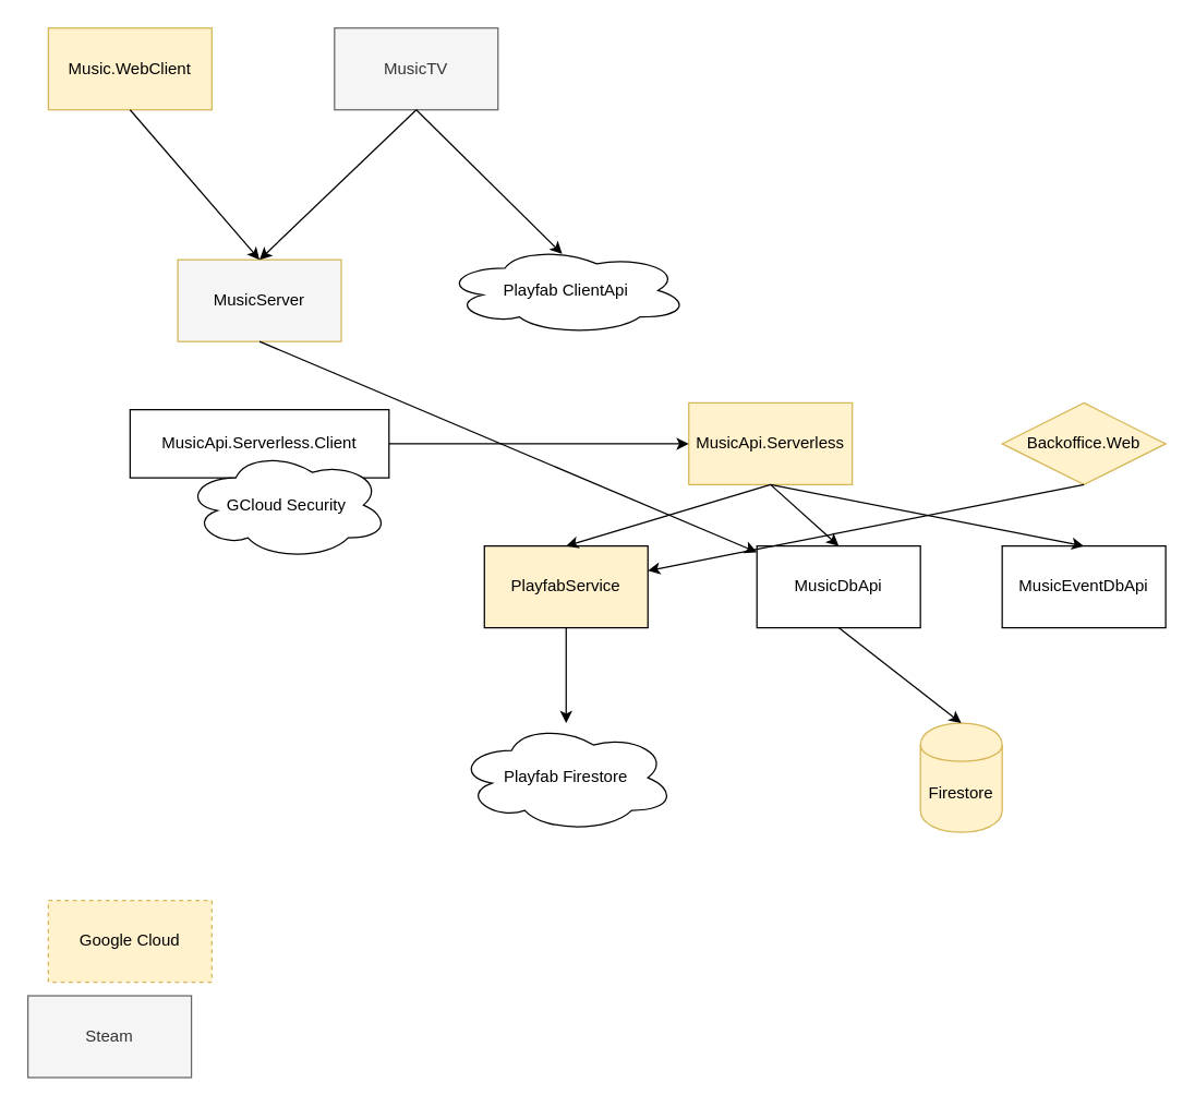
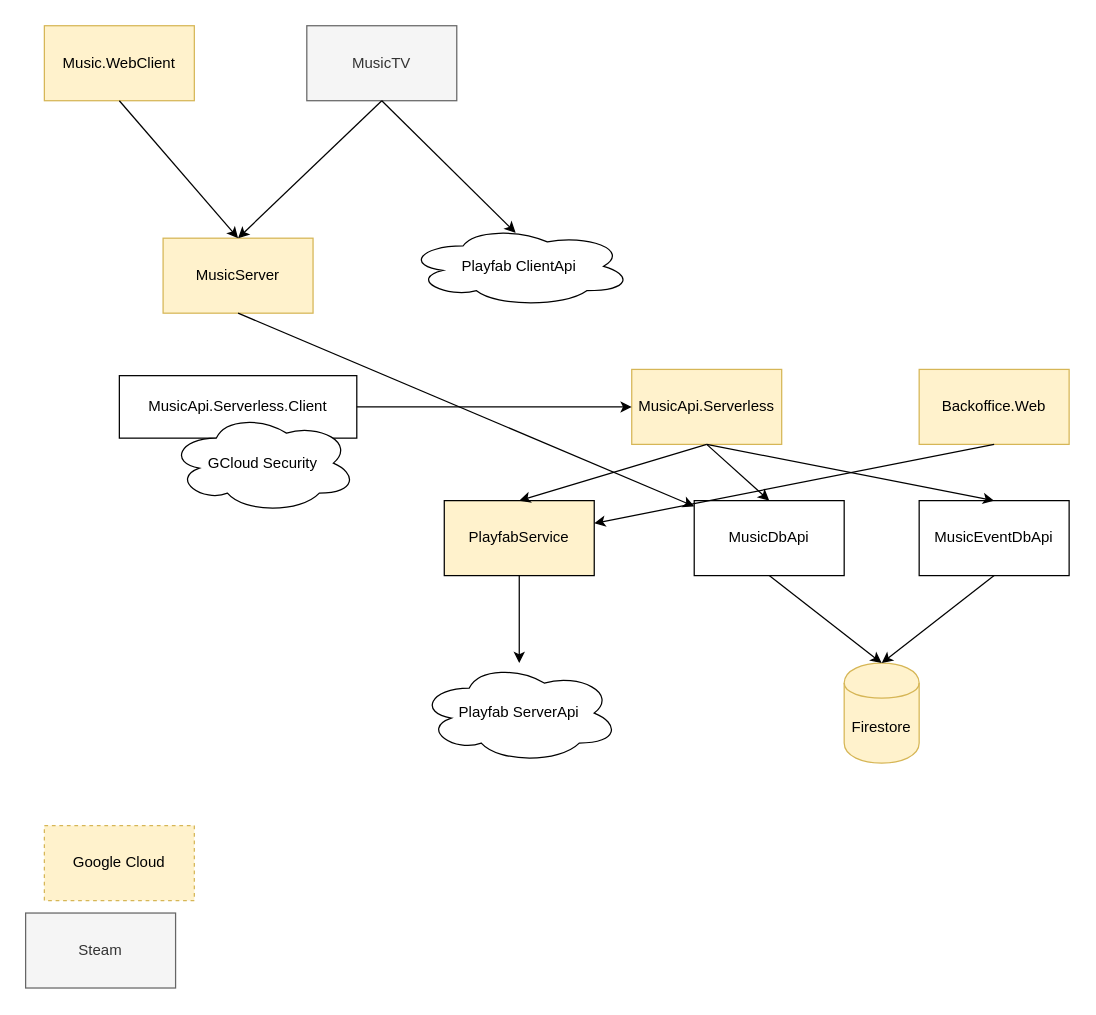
  <mxCell id="0" />
  <mxCell id="1" parent="0" />
- <mxCell id="2" value="MusicServer" style="rounded=0;whiteSpace=wrap;html=1;fillColor=#f5f5f5;strokeColor=#d6b656;" vertex="1" parent="1"><mxGeometry x="130" y="190" width="120" height="60" as="geometry" /></mxCell>
+ <mxCell id="2" value="MusicServer" style="rounded=0;whiteSpace=wrap;html=1;fillColor=#fff2cc;strokeColor=#d6b656;" vertex="1" parent="1"><mxGeometry x="130" y="190" width="120" height="60" as="geometry" /></mxCell>
  <mxCell id="3" value="MusicApi.Serverless" style="rounded=0;whiteSpace=wrap;html=1;fillColor=#fff2cc;strokeColor=#d6b656;" vertex="1" parent="1"><mxGeometry x="505" y="295" width="120" height="60" as="geometry" /></mxCell>
  <mxCell id="4" value="MusicApi.Serverless.Client" style="rounded=0;whiteSpace=wrap;html=1;" vertex="1" parent="1"><mxGeometry x="95" y="300" width="190" height="50" as="geometry" /></mxCell>
  <mxCell id="5" value="" style="endArrow=classic;html=1;exitX=0.5;exitY=1;exitDx=0;exitDy=0;" edge="1" parent="1" source="2" target="7"><mxGeometry width="50" height="50" relative="1" as="geometry"><mxPoint x="295" y="260" as="sourcePoint" /><mxPoint x="345" y="210" as="targetPoint" /></mxGeometry></mxCell>
  <mxCell id="6" value="" style="endArrow=classic;html=1;exitX=1;exitY=0.5;exitDx=0;exitDy=0;entryX=0;entryY=0.5;entryDx=0;entryDy=0;" edge="1" parent="1" source="4" target="3"><mxGeometry width="50" height="50" relative="1" as="geometry"><mxPoint x="345" y="330" as="sourcePoint" /><mxPoint x="395" y="280" as="targetPoint" /></mxGeometry></mxCell>
  <mxCell id="7" value="MusicDbApi" style="rounded=0;whiteSpace=wrap;html=1;" vertex="1" parent="1"><mxGeometry x="555" y="400" width="120" height="60" as="geometry" /></mxCell>
  <mxCell id="8" value="MusicEventDbApi" style="rounded=0;whiteSpace=wrap;html=1;" vertex="1" parent="1"><mxGeometry x="735" y="400" width="120" height="60" as="geometry" /></mxCell>
  <mxCell id="9" value="Firestore" style="shape=cylinder;whiteSpace=wrap;html=1;boundedLbl=1;backgroundOutline=1;fillColor=#fff2cc;strokeColor=#d6b656;" vertex="1" parent="1"><mxGeometry x="675" y="530" width="60" height="80" as="geometry" /></mxCell>
  <mxCell id="10" value="" style="endArrow=classic;html=1;exitX=0.5;exitY=1;exitDx=0;exitDy=0;entryX=0.5;entryY=0;entryDx=0;entryDy=0;" edge="1" parent="1" source="3" target="7"><mxGeometry width="50" height="50" relative="1" as="geometry"><mxPoint x="545" y="360" as="sourcePoint" /><mxPoint x="595" y="310" as="targetPoint" /></mxGeometry></mxCell>
  <mxCell id="11" value="" style="endArrow=classic;html=1;exitX=0.5;exitY=1;exitDx=0;exitDy=0;entryX=0.5;entryY=0;entryDx=0;entryDy=0;" edge="1" parent="1" source="3" target="8"><mxGeometry width="50" height="50" relative="1" as="geometry"><mxPoint x="460" y="360" as="sourcePoint" /><mxPoint x="435" y="420" as="targetPoint" /></mxGeometry></mxCell>
+ <mxCell id="12" value="" style="endArrow=classic;html=1;exitX=0.5;exitY=1;exitDx=0;exitDy=0;entryX=0.5;entryY=0;entryDx=0;entryDy=0;" edge="1" parent="1" source="8" target="9"><mxGeometry width="50" height="50" relative="1" as="geometry"><mxPoint x="645" y="570" as="sourcePoint" /><mxPoint x="695" y="520" as="targetPoint" /></mxGeometry></mxCell>
  <mxCell id="13" value="" style="endArrow=classic;html=1;exitX=0.5;exitY=1;exitDx=0;exitDy=0;entryX=0.5;entryY=0;entryDx=0;entryDy=0;" edge="1" parent="1" source="7" target="9"><mxGeometry width="50" height="50" relative="1" as="geometry"><mxPoint x="395" y="560" as="sourcePoint" /><mxPoint x="445" y="510" as="targetPoint" /></mxGeometry></mxCell>
  <mxCell id="14" value="GCloud Security" style="ellipse;shape=cloud;whiteSpace=wrap;html=1;" vertex="1" parent="1"><mxGeometry x="135" y="330" width="150" height="80" as="geometry" /></mxCell>
  <mxCell id="15" value="PlayfabService" style="rounded=0;whiteSpace=wrap;html=1;fillColor=#fff2cc;" vertex="1" parent="1"><mxGeometry x="355" y="400" width="120" height="60" as="geometry" /></mxCell>
- <mxCell id="16" value="Playfab Firestore" style="ellipse;shape=cloud;whiteSpace=wrap;html=1;" vertex="1" parent="1"><mxGeometry x="335" y="530" width="160" height="80" as="geometry" /></mxCell>
+ <mxCell id="16" value="Playfab ServerApi" style="ellipse;shape=cloud;whiteSpace=wrap;html=1;" vertex="1" parent="1"><mxGeometry x="335" y="530" width="160" height="80" as="geometry" /></mxCell>
  <mxCell id="17" value="" style="endArrow=classic;html=1;exitX=0.5;exitY=1;exitDx=0;exitDy=0;" edge="1" parent="1" source="15" target="16"><mxGeometry width="50" height="50" relative="1" as="geometry"><mxPoint x="775" y="530" as="sourcePoint" /><mxPoint x="825" y="480" as="targetPoint" /></mxGeometry></mxCell>
  <mxCell id="18" value="" style="endArrow=classic;html=1;exitX=0.5;exitY=1;exitDx=0;exitDy=0;entryX=0.5;entryY=0;entryDx=0;entryDy=0;" edge="1" parent="1" source="3" target="15"><mxGeometry width="50" height="50" relative="1" as="geometry"><mxPoint x="675" y="380" as="sourcePoint" /><mxPoint x="725" y="330" as="targetPoint" /></mxGeometry></mxCell>
  <mxCell id="19" value="Music.WebClient" style="rounded=0;whiteSpace=wrap;html=1;fillColor=#fff2cc;strokeColor=#d6b656;" vertex="1" parent="1"><mxGeometry x="35" y="20" width="120" height="60" as="geometry" /></mxCell>
  <mxCell id="20" value="MusicTV" style="rounded=0;whiteSpace=wrap;html=1;fillColor=#f5f5f5;strokeColor=#666666;fontColor=#333333;" vertex="1" parent="1"><mxGeometry x="245" y="20" width="120" height="60" as="geometry" /></mxCell>
  <mxCell id="21" value="" style="endArrow=classic;html=1;exitX=0.5;exitY=1;exitDx=0;exitDy=0;entryX=0.5;entryY=0;entryDx=0;entryDy=0;" edge="1" parent="1" source="19" target="2"><mxGeometry width="50" height="50" relative="1" as="geometry"><mxPoint x="255" y="130" as="sourcePoint" /><mxPoint x="305" y="80" as="targetPoint" /></mxGeometry></mxCell>
  <mxCell id="22" value="" style="endArrow=classic;html=1;exitX=0.5;exitY=1;exitDx=0;exitDy=0;entryX=0.5;entryY=0;entryDx=0;entryDy=0;" edge="1" parent="1" source="20" target="2"><mxGeometry width="50" height="50" relative="1" as="geometry"><mxPoint x="200" y="90" as="sourcePoint" /><mxPoint x="200" y="200" as="targetPoint" /></mxGeometry></mxCell>
  <mxCell id="23" value="Playfab ClientApi" style="ellipse;shape=cloud;whiteSpace=wrap;html=1;" vertex="1" parent="1"><mxGeometry x="325" y="180" width="180" height="65" as="geometry" /></mxCell>
  <mxCell id="24" value="" style="endArrow=classic;html=1;exitX=0.5;exitY=1;exitDx=0;exitDy=0;entryX=0.484;entryY=0.088;entryDx=0;entryDy=0;entryPerimeter=0;" edge="1" parent="1" source="20" target="23"><mxGeometry width="50" height="50" relative="1" as="geometry"><mxPoint x="315" y="90" as="sourcePoint" /><mxPoint x="200" y="200" as="targetPoint" /></mxGeometry></mxCell>
- <mxCell id="25" value="Backoffice.Web" style="rhombus;whiteSpace=wrap;html=1;fillColor=#fff2cc;strokeColor=#d6b656;" vertex="1" parent="1"><mxGeometry x="735" y="295" width="120" height="60" as="geometry" /></mxCell>
+ <mxCell id="25" value="Backoffice.Web" style="rounded=0;whiteSpace=wrap;html=1;fillColor=#fff2cc;strokeColor=#d6b656;" vertex="1" parent="1"><mxGeometry x="735" y="295" width="120" height="60" as="geometry" /></mxCell>
  <mxCell id="26" value="" style="endArrow=classic;html=1;exitX=0.5;exitY=1;exitDx=0;exitDy=0;" edge="1" parent="1" source="25" target="15"><mxGeometry width="50" height="50" relative="1" as="geometry"><mxPoint x="800" y="350" as="sourcePoint" /><mxPoint x="610" y="395" as="targetPoint" /></mxGeometry></mxCell>
  <mxCell id="27" value="Google Cloud" style="rounded=0;whiteSpace=wrap;html=1;fillColor=#fff2cc;strokeColor=#d6b656;dashed=1;" vertex="1" parent="1"><mxGeometry x="35" y="660" width="120" height="60" as="geometry" /></mxCell>
  <mxCell id="28" value="Steam" style="rounded=0;whiteSpace=wrap;html=1;fillColor=#f5f5f5;strokeColor=#666666;fontColor=#333333;" vertex="1" parent="1"><mxGeometry x="20" y="730" width="120" height="60" as="geometry" /></mxCell>
